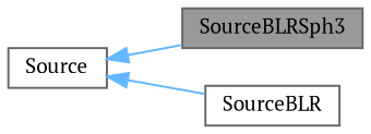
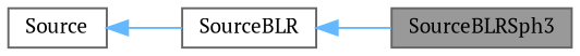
  digraph {
    fontname="PT Serif"
    rankdir=LR
    node [color=gray40 fillcolor=white fontname="PT Serif" fontsize=10 shape=box style=filled]
    edge [color=steelblue1 dir=back fontname="PT Serif" fontsize=10 labelfontname=Helvetica labelfontsize=10 style=solid]
    n1 [fillcolor=grey60 fontcolor=black height=0.2 label=SourceBLRSph3 width=0.4]
    n2 [height=0.2 label=SourceBLR width=0.4]
    n3 [height=0.2 label=Source width=0.4]
-   n3 -> n1
+   n2 -> n1
    n3 -> n2
  }
